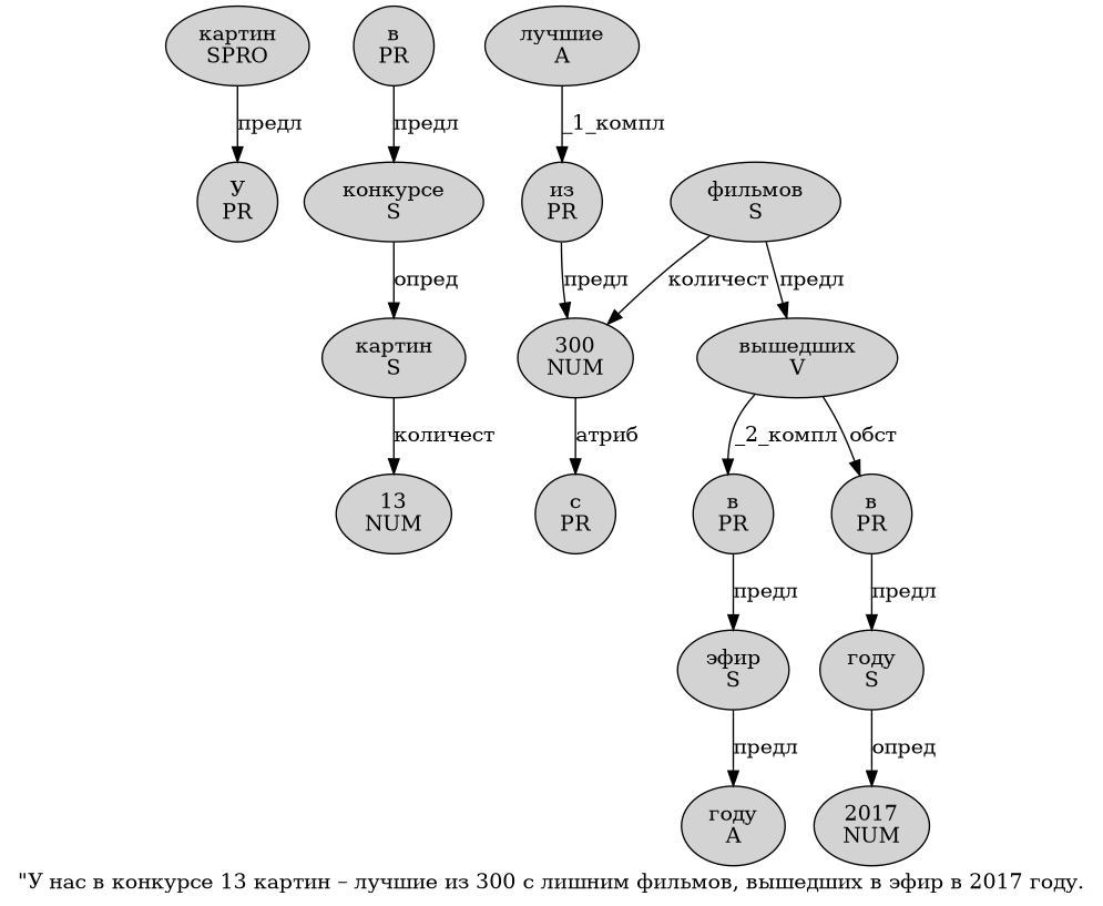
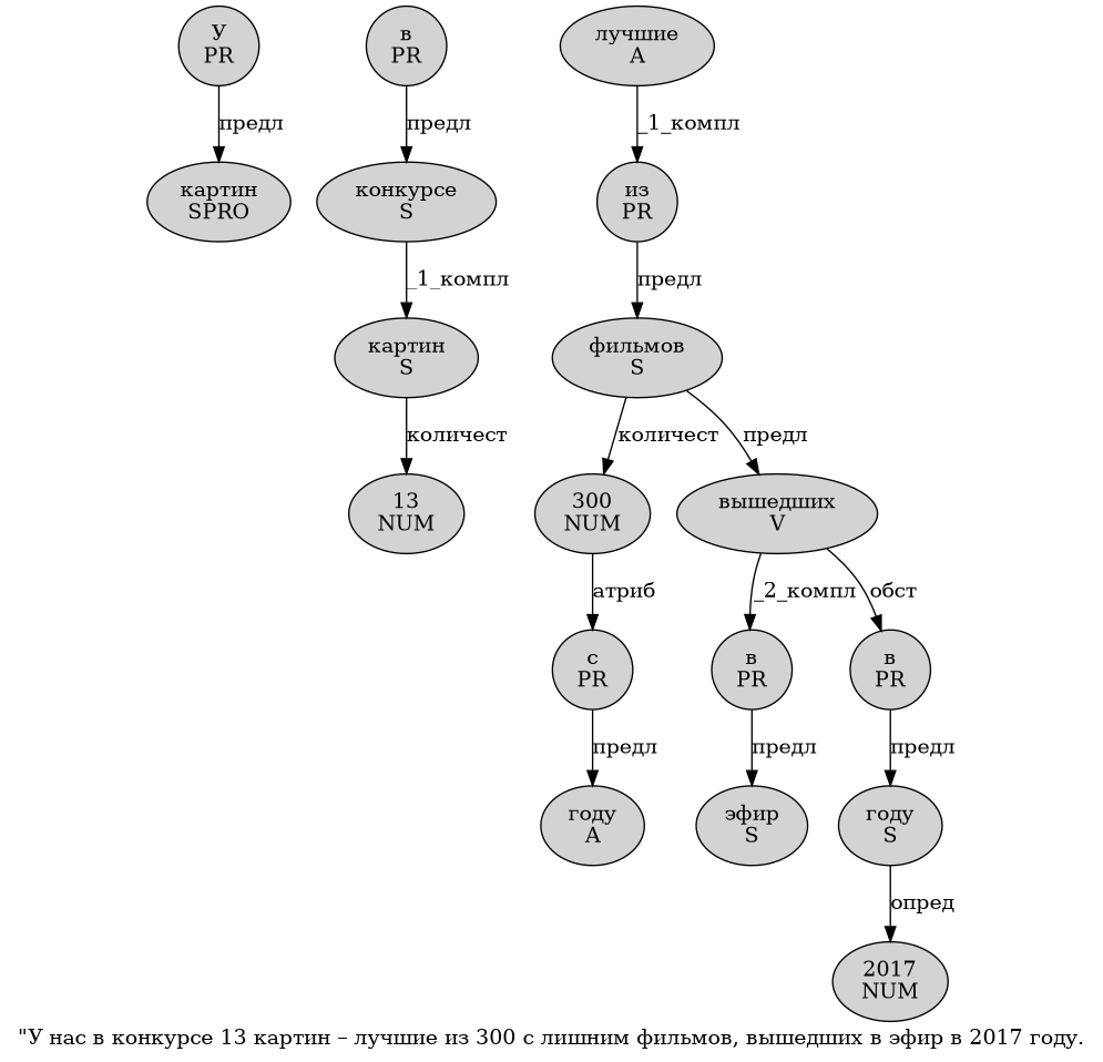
  digraph {
    label="\"У нас в конкурсе 13 картин – лучшие из 300 с лишним фильмов, вышедших в эфир в 2017 году."
    node [fillcolor=lightgray penwidth=1 shape=ellipse style=filled]
    n1 [label="У\nPR"]
    n2 [label="картин\nSPRO"]
    n3 [label="в\nPR"]
    n4 [label="конкурсе\nS"]
    n5 [label="картин\nS"]
    n6 [label="13\nNUM"]
    n7 [label="лучшие\nA"]
    n8 [label="из\nPR"]
    n9 [label="фильмов\nS"]
    n10 [label="300\nNUM"]
    n11 [label="вышедших\nV"]
    n12 [label="с\nPR"]
    n13 [label="году\nA"]
    n14 [label="в\nPR"]
    n15 [label="в\nPR"]
    n16 [label="эфир\nS"]
    n17 [label="году\nS"]
    n18 [label="2017\nNUM"]
-   n2 -> n1 [label="предл"]
+   n1 -> n2 [label="предл"]
    n3 -> n4 [label="предл"]
-   n4 -> n5 [label="опред"]
+   n4 -> n5 [label="_1_компл"]
    n5 -> n6 [label="количест"]
    n7 -> n8 [label="_1_компл"]
-   n8 -> n10 [label="предл"]
+   n8 -> n9 [label="предл"]
    n9 -> n10 [label="количест"]
    n9 -> n11 [label="предл"]
    n10 -> n12 [label="атриб"]
    n11 -> n14 [label="_2_компл"]
    n11 -> n15 [label="обст"]
-   n16 -> n13 [label="предл"]
+   n12 -> n13 [label="предл"]
    n14 -> n16 [label="предл"]
    n15 -> n17 [label="предл"]
    n17 -> n18 [label="опред"]
  }
